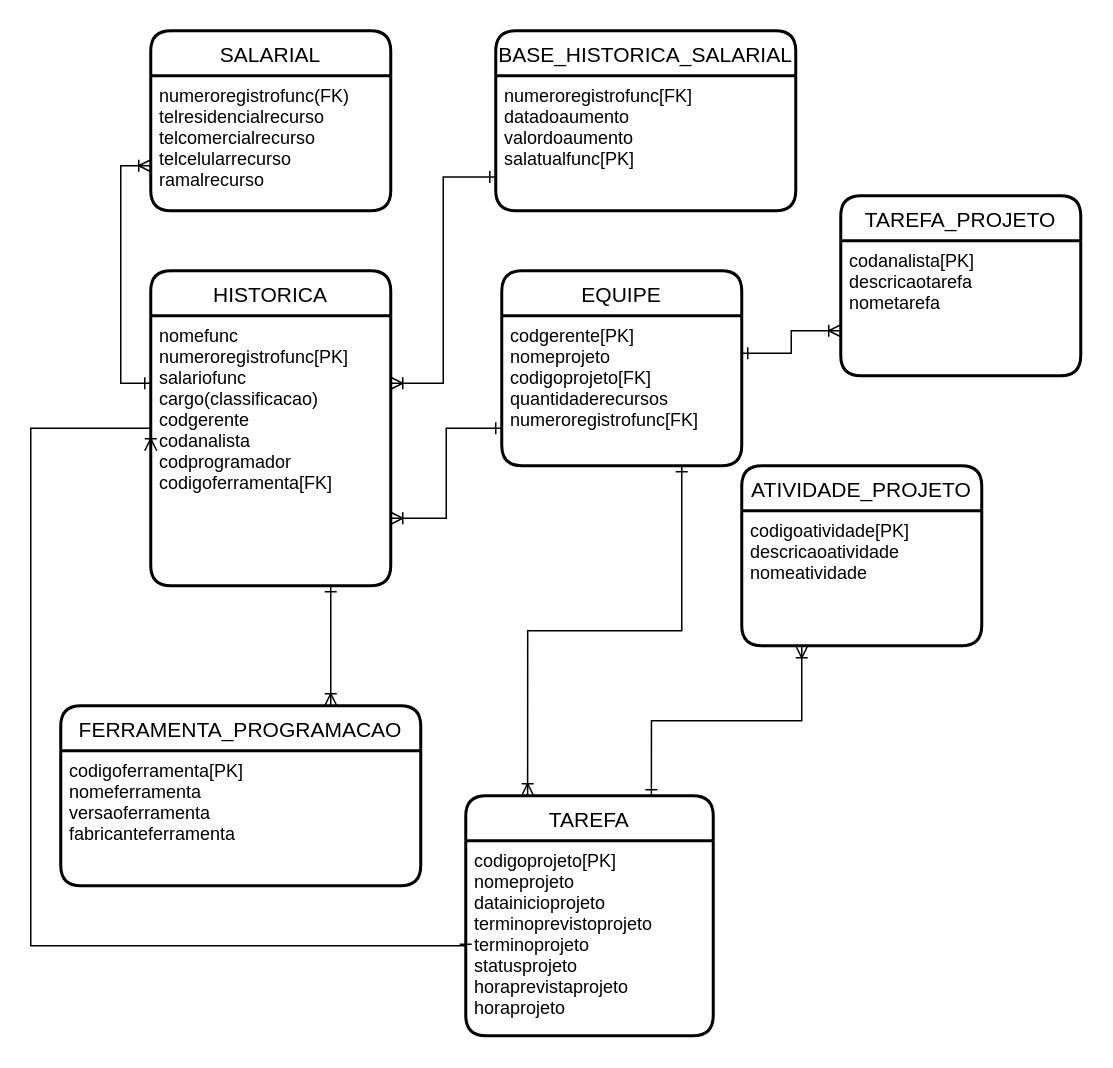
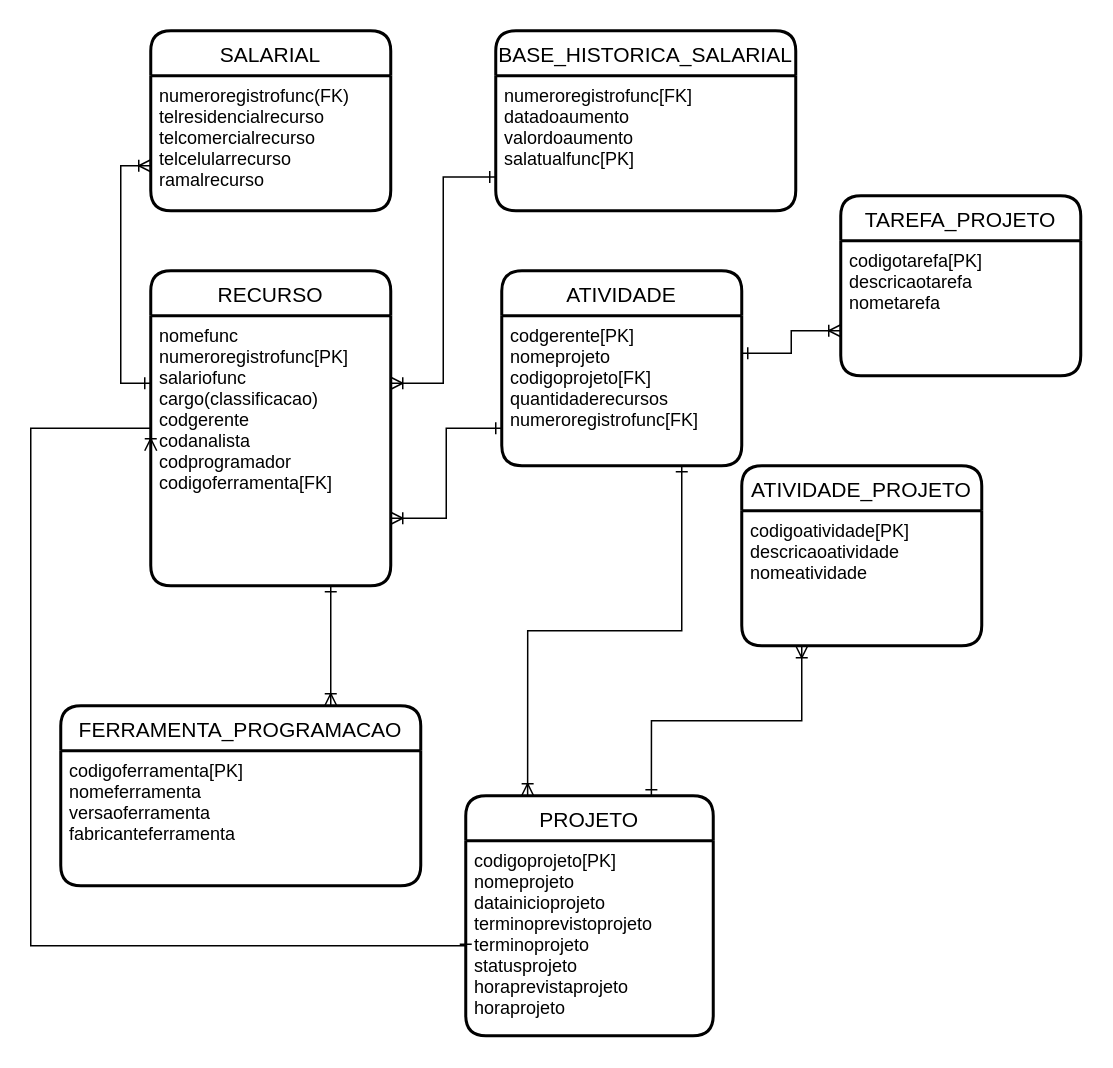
  <mxCell id="0" />
  <mxCell id="1" parent="0" />
- <mxCell id="2" value="HISTORICA" style="swimlane;childLayout=stackLayout;horizontal=1;startSize=30;horizontalStack=0;rounded=1;fontSize=14;fontStyle=0;strokeWidth=2;resizeParent=0;resizeLast=1;shadow=0;dashed=0;align=center;" parent="1" vertex="1"><mxGeometry x="100" y="180" width="160" height="210" as="geometry" /></mxCell>
+ <mxCell id="2" value="RECURSO" style="swimlane;childLayout=stackLayout;horizontal=1;startSize=30;horizontalStack=0;rounded=1;fontSize=14;fontStyle=0;strokeWidth=2;resizeParent=0;resizeLast=1;shadow=0;dashed=0;align=center;" parent="1" vertex="1"><mxGeometry x="100" y="180" width="160" height="210" as="geometry" /></mxCell>
  <mxCell id="3" value="nomefunc&#10;numeroregistrofunc[PK]&#10;salariofunc&#10;cargo(classificacao)&#10;codgerente&#10;codanalista&#10;codprogramador&#10;codigoferramenta[FK]" style="align=left;strokeColor=none;fillColor=none;spacingLeft=4;fontSize=12;verticalAlign=top;resizable=0;rotatable=0;part=1;" parent="2" vertex="1"><mxGeometry y="30" width="160" height="180" as="geometry" /></mxCell>
  <mxCell id="4" value="BASE_HISTORICA_SALARIAL" style="swimlane;childLayout=stackLayout;horizontal=1;startSize=30;horizontalStack=0;rounded=1;fontSize=14;fontStyle=0;strokeWidth=2;resizeParent=0;resizeLast=1;shadow=0;dashed=0;align=center;" parent="1" vertex="1"><mxGeometry x="330" y="20" width="200" height="120" as="geometry" /></mxCell>
  <mxCell id="5" value="numeroregistrofunc[FK]&#10;datadoaumento&#10;valordoaumento&#10;salatualfunc[PK]" style="align=left;strokeColor=none;fillColor=none;spacingLeft=4;fontSize=12;verticalAlign=top;resizable=0;rotatable=0;part=1;" parent="4" vertex="1"><mxGeometry y="30" width="200" height="90" as="geometry" /></mxCell>
  <mxCell id="6" value="SALARIAL" style="swimlane;childLayout=stackLayout;horizontal=1;startSize=30;horizontalStack=0;rounded=1;fontSize=14;fontStyle=0;strokeWidth=2;resizeParent=0;resizeLast=1;shadow=0;dashed=0;align=center;" parent="1" vertex="1"><mxGeometry x="100" y="20" width="160" height="120" as="geometry" /></mxCell>
  <mxCell id="7" value="numeroregistrofunc(FK)&#10;telresidencialrecurso&#10;telcomercialrecurso&#10;telcelularrecurso&#10;ramalrecurso" style="align=left;strokeColor=none;fillColor=none;spacingLeft=4;fontSize=12;verticalAlign=top;resizable=0;rotatable=0;part=1;" parent="6" vertex="1"><mxGeometry y="30" width="160" height="90" as="geometry" /></mxCell>
  <mxCell id="8" style="edgeStyle=orthogonalEdgeStyle;rounded=0;orthogonalLoop=1;jettySize=auto;html=1;exitX=0.75;exitY=0;exitDx=0;exitDy=0;entryX=0.75;entryY=1;entryDx=0;entryDy=0;startArrow=ERoneToMany;startFill=0;endArrow=ERone;endFill=0;" parent="1" source="9" target="3" edge="1"><mxGeometry relative="1" as="geometry" /></mxCell>
  <mxCell id="9" value="FERRAMENTA_PROGRAMACAO" style="swimlane;childLayout=stackLayout;horizontal=1;startSize=30;horizontalStack=0;rounded=1;fontSize=14;fontStyle=0;strokeWidth=2;resizeParent=0;resizeLast=1;shadow=0;dashed=0;align=center;" parent="1" vertex="1"><mxGeometry x="40" y="470" width="240" height="120" as="geometry" /></mxCell>
  <mxCell id="10" value="codigoferramenta[PK]&#10;nomeferramenta&#10;versaoferramenta&#10;fabricanteferramenta " style="align=left;strokeColor=none;fillColor=none;spacingLeft=4;fontSize=12;verticalAlign=top;resizable=0;rotatable=0;part=1;" parent="9" vertex="1"><mxGeometry y="30" width="240" height="90" as="geometry" /></mxCell>
- <mxCell id="11" value="EQUIPE" style="swimlane;childLayout=stackLayout;horizontal=1;startSize=30;horizontalStack=0;rounded=1;fontSize=14;fontStyle=0;strokeWidth=2;resizeParent=0;resizeLast=1;shadow=0;dashed=0;align=center;" parent="1" vertex="1"><mxGeometry x="334" y="180" width="160" height="130" as="geometry" /></mxCell>
+ <mxCell id="11" value="ATIVIDADE" style="swimlane;childLayout=stackLayout;horizontal=1;startSize=30;horizontalStack=0;rounded=1;fontSize=14;fontStyle=0;strokeWidth=2;resizeParent=0;resizeLast=1;shadow=0;dashed=0;align=center;" parent="1" vertex="1"><mxGeometry x="334" y="180" width="160" height="130" as="geometry" /></mxCell>
  <mxCell id="12" value="codgerente[PK]&#10;nomeprojeto&#10;codigoprojeto[FK]&#10;quantidaderecursos&#10;numeroregistrofunc[FK]" style="align=left;strokeColor=none;fillColor=none;spacingLeft=4;fontSize=12;verticalAlign=top;resizable=0;rotatable=0;part=1;" parent="11" vertex="1"><mxGeometry y="30" width="160" height="100" as="geometry" /></mxCell>
- <mxCell id="13" value="TAREFA" style="swimlane;childLayout=stackLayout;horizontal=1;startSize=30;horizontalStack=0;rounded=1;fontSize=14;fontStyle=0;strokeWidth=2;resizeParent=0;resizeLast=1;shadow=0;dashed=0;align=center;" parent="1" vertex="1"><mxGeometry x="310" y="530" width="165" height="160" as="geometry" /></mxCell>
+ <mxCell id="13" value="PROJETO" style="swimlane;childLayout=stackLayout;horizontal=1;startSize=30;horizontalStack=0;rounded=1;fontSize=14;fontStyle=0;strokeWidth=2;resizeParent=0;resizeLast=1;shadow=0;dashed=0;align=center;" parent="1" vertex="1"><mxGeometry x="310" y="530" width="165" height="160" as="geometry" /></mxCell>
  <mxCell id="14" value="codigoprojeto[PK]&#10;nomeprojeto&#10;datainicioprojeto&#10;terminoprevistoprojeto&#10;terminoprojeto&#10;statusprojeto&#10;horaprevistaprojeto&#10;horaprojeto&#10;" style="align=left;strokeColor=none;fillColor=none;spacingLeft=4;fontSize=12;verticalAlign=top;resizable=0;rotatable=0;part=1;" parent="13" vertex="1"><mxGeometry y="30" width="165" height="130" as="geometry" /></mxCell>
  <mxCell id="15" value="ATIVIDADE_PROJETO" style="swimlane;childLayout=stackLayout;horizontal=1;startSize=30;horizontalStack=0;rounded=1;fontSize=14;fontStyle=0;strokeWidth=2;resizeParent=0;resizeLast=1;shadow=0;dashed=0;align=center;" parent="1" vertex="1"><mxGeometry x="494" y="310" width="160" height="120" as="geometry" /></mxCell>
  <mxCell id="16" value="codigoatividade[PK]&#10;descricaoatividade&#10;nomeatividade" style="align=left;strokeColor=none;fillColor=none;spacingLeft=4;fontSize=12;verticalAlign=top;resizable=0;rotatable=0;part=1;" parent="15" vertex="1"><mxGeometry y="30" width="160" height="90" as="geometry" /></mxCell>
  <mxCell id="17" style="edgeStyle=orthogonalEdgeStyle;rounded=0;orthogonalLoop=1;jettySize=auto;html=1;exitX=0;exitY=0.25;exitDx=0;exitDy=0;entryX=0;entryY=0.75;entryDx=0;entryDy=0;startArrow=ERone;startFill=0;endArrow=ERoneToMany;endFill=0;" parent="1" source="3" target="6" edge="1"><mxGeometry relative="1" as="geometry" /></mxCell>
  <mxCell id="18" style="edgeStyle=orthogonalEdgeStyle;rounded=0;orthogonalLoop=1;jettySize=auto;html=1;exitX=0;exitY=0.75;exitDx=0;exitDy=0;entryX=1;entryY=0.25;entryDx=0;entryDy=0;startArrow=ERone;startFill=0;endArrow=ERoneToMany;endFill=0;" parent="1" source="5" target="3" edge="1"><mxGeometry relative="1" as="geometry" /></mxCell>
  <mxCell id="19" style="edgeStyle=orthogonalEdgeStyle;rounded=0;orthogonalLoop=1;jettySize=auto;html=1;exitX=1;exitY=0.75;exitDx=0;exitDy=0;entryX=0;entryY=0.75;entryDx=0;entryDy=0;startArrow=ERoneToMany;startFill=0;endArrow=ERone;endFill=0;" parent="1" source="3" target="12" edge="1"><mxGeometry relative="1" as="geometry" /></mxCell>
  <mxCell id="20" style="edgeStyle=orthogonalEdgeStyle;rounded=0;orthogonalLoop=1;jettySize=auto;html=1;exitX=0.75;exitY=1;exitDx=0;exitDy=0;entryX=0.25;entryY=0;entryDx=0;entryDy=0;startArrow=ERone;startFill=0;endArrow=ERoneToMany;endFill=0;" parent="1" source="12" target="13" edge="1"><mxGeometry relative="1" as="geometry" /></mxCell>
  <mxCell id="21" style="edgeStyle=orthogonalEdgeStyle;rounded=0;orthogonalLoop=1;jettySize=auto;html=1;exitX=0.25;exitY=1;exitDx=0;exitDy=0;entryX=0.75;entryY=0;entryDx=0;entryDy=0;startArrow=ERoneToMany;startFill=0;endArrow=ERone;endFill=0;" parent="1" source="16" target="13" edge="1"><mxGeometry relative="1" as="geometry" /></mxCell>
  <mxCell id="22" value="TAREFA_PROJETO" style="swimlane;childLayout=stackLayout;horizontal=1;startSize=30;horizontalStack=0;rounded=1;fontSize=14;fontStyle=0;strokeWidth=2;resizeParent=0;resizeLast=1;shadow=0;dashed=0;align=center;" parent="1" vertex="1"><mxGeometry x="560" y="130" width="160" height="120" as="geometry" /></mxCell>
- <mxCell id="23" value="codanalista[PK]&#10;descricaotarefa&#10;nometarefa" style="align=left;strokeColor=none;fillColor=none;spacingLeft=4;fontSize=12;verticalAlign=top;resizable=0;rotatable=0;part=1;" parent="22" vertex="1"><mxGeometry y="30" width="160" height="90" as="geometry" /></mxCell>
+ <mxCell id="23" value="codigotarefa[PK]&#10;descricaotarefa&#10;nometarefa" style="align=left;strokeColor=none;fillColor=none;spacingLeft=4;fontSize=12;verticalAlign=top;resizable=0;rotatable=0;part=1;" parent="22" vertex="1"><mxGeometry y="30" width="160" height="90" as="geometry" /></mxCell>
  <mxCell id="24" style="edgeStyle=orthogonalEdgeStyle;rounded=0;orthogonalLoop=1;jettySize=auto;html=1;exitX=1;exitY=0.25;exitDx=0;exitDy=0;entryX=0;entryY=0.75;entryDx=0;entryDy=0;startArrow=ERone;startFill=0;endArrow=ERoneToMany;endFill=0;" parent="1" source="12" target="22" edge="1"><mxGeometry relative="1" as="geometry" /></mxCell>
  <mxCell id="25" style="edgeStyle=orthogonalEdgeStyle;rounded=0;orthogonalLoop=1;jettySize=auto;html=1;exitX=0;exitY=0.5;exitDx=0;exitDy=0;entryX=0;entryY=0.5;entryDx=0;entryDy=0;startArrow=ERoneToMany;startFill=0;endArrow=ERone;endFill=0;" parent="1" source="3" target="14" edge="1"><mxGeometry relative="1" as="geometry"><Array as="points"><mxPoint x="20" y="285" /><mxPoint x="20" y="630" /></Array></mxGeometry></mxCell>
